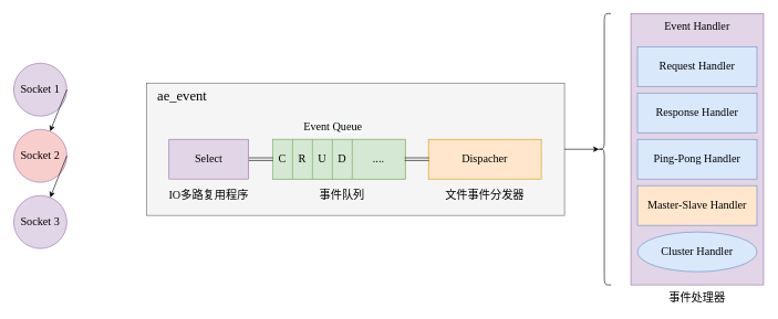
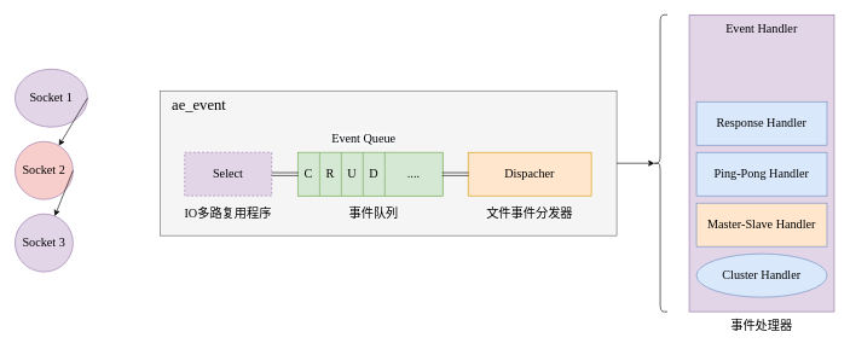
  <mxCell id="0" />
  <mxCell id="1" parent="0" />
- <mxCell id="2" value="Socket 1" style="ellipse;whiteSpace=wrap;html=1;aspect=fixed;fillColor=#e1d5e7;strokeColor=#9673a6;fontSize=17;fontFamily=Comic Sans MS;" vertex="1" parent="1"><mxGeometry x="20" y="95" width="80" height="80" as="geometry" /></mxCell>
+ <mxCell id="2" value="Socket 1" style="ellipse;whiteSpace=wrap;html=1;aspect=fixed;fillColor=#e1d5e7;strokeColor=#9673a6;fontSize=17;fontFamily=Comic Sans MS;" vertex="1" parent="1"><mxGeometry x="20" y="95" width="100" height="80" as="geometry" /></mxCell>
  <mxCell id="3" value="Socket 2" style="ellipse;whiteSpace=wrap;html=1;aspect=fixed;fillColor=#f8cecc;strokeColor=#9673a6;fontSize=17;fontFamily=Comic Sans MS;" vertex="1" parent="1"><mxGeometry x="20" y="195" width="80" height="80" as="geometry" /></mxCell>
  <mxCell id="4" value="Socket 3" style="ellipse;whiteSpace=wrap;html=1;aspect=fixed;fillColor=#e1d5e7;strokeColor=#9673a6;fontSize=17;fontFamily=Comic Sans MS;" vertex="1" parent="1"><mxGeometry x="20" y="295" width="80" height="80" as="geometry" /></mxCell>
  <mxCell id="5" value="" style="rounded=0;whiteSpace=wrap;html=1;fontFamily=Comic Sans MS;fontSize=17;fillColor=#f5f5f5;strokeColor=#666666;fontColor=#333333;" vertex="1" parent="1"><mxGeometry x="220" y="125" width="630" height="200" as="geometry" /></mxCell>
  <mxCell id="6" value="&lt;font style=&quot;font-size: 21px&quot;&gt;ae_event&lt;/font&gt;" style="text;html=1;strokeColor=none;fillColor=none;align=center;verticalAlign=middle;whiteSpace=wrap;rounded=0;fontFamily=Comic Sans MS;fontSize=17;" vertex="1" parent="1"><mxGeometry x="254" y="135" width="40" height="20" as="geometry" /></mxCell>
- <mxCell id="7" value="Select" style="rounded=0;whiteSpace=wrap;html=1;fontFamily=Comic Sans MS;fontSize=17;fillColor=#e1d5e7;strokeColor=#9673a6;" vertex="1" parent="1"><mxGeometry x="254" y="210" width="120" height="60" as="geometry" /></mxCell>
+ <mxCell id="7" value="Select" style="rounded=0;whiteSpace=wrap;html=1;fontFamily=Comic Sans MS;fontSize=17;fillColor=#e1d5e7;strokeColor=#9673a6;dashed=1;" vertex="1" parent="1"><mxGeometry x="254" y="210" width="120" height="60" as="geometry" /></mxCell>
  <mxCell id="8" value="Dispacher" style="rounded=0;whiteSpace=wrap;html=1;fontFamily=Comic Sans MS;fontSize=17;fillColor=#ffe6cc;strokeColor=#d79b00;" vertex="1" parent="1"><mxGeometry x="645" y="210" width="170" height="60" as="geometry" /></mxCell>
  <mxCell id="9" value="" style="endArrow=classic;html=1;fontFamily=Comic Sans MS;fontSize=17;exitX=1;exitY=0.5;exitDx=0;exitDy=0;" edge="1" parent="1" source="2" target="3"><mxGeometry width="50" height="50" relative="1" as="geometry"><mxPoint x="120" y="85" as="sourcePoint" /><mxPoint x="170" y="35" as="targetPoint" /></mxGeometry></mxCell>
  <mxCell id="10" value="" style="endArrow=classic;html=1;fontFamily=Comic Sans MS;fontSize=17;exitX=1;exitY=0.5;exitDx=0;exitDy=0;" edge="1" parent="1" source="3" target="4"><mxGeometry width="50" height="50" relative="1" as="geometry"><mxPoint x="130" y="335" as="sourcePoint" /><mxPoint x="180" y="285" as="targetPoint" /></mxGeometry></mxCell>
  <mxCell id="11" value="&lt;span style=&quot;color: rgb(0, 0, 0); font-family: &amp;quot;comic sans ms&amp;quot;; font-size: 17px; font-style: normal; font-weight: 400; letter-spacing: normal; text-align: center; text-indent: 0px; text-transform: none; word-spacing: 0px; background-color: rgb(248, 249, 250); display: inline; float: none;&quot;&gt;Event Queue&lt;/span&gt;" style="text;whiteSpace=wrap;html=1;fontSize=17;fontFamily=Comic Sans MS;" vertex="1" parent="1"><mxGeometry x="455" y="175" width="110" height="40" as="geometry" /></mxCell>
  <mxCell id="12" value="" style="group;fillColor=#d5e8d4;strokeColor=#82b366;container=0;" vertex="1" connectable="0" parent="1"><mxGeometry x="410" y="210" width="200" height="60" as="geometry" /></mxCell>
  <mxCell id="13" value="C" style="rounded=0;whiteSpace=wrap;html=1;fontFamily=Comic Sans MS;fontSize=17;fillColor=#d5e8d4;strokeColor=#82b366;" vertex="1" parent="1"><mxGeometry x="410" y="210" width="30" height="60" as="geometry" /></mxCell>
  <mxCell id="14" value="R" style="rounded=0;whiteSpace=wrap;html=1;fontFamily=Comic Sans MS;fontSize=17;fillColor=#d5e8d4;strokeColor=#82b366;" vertex="1" parent="1"><mxGeometry x="440" y="210" width="30" height="60" as="geometry" /></mxCell>
  <mxCell id="15" value="U" style="rounded=0;whiteSpace=wrap;html=1;fontFamily=Comic Sans MS;fontSize=17;fillColor=#d5e8d4;strokeColor=#82b366;" vertex="1" parent="1"><mxGeometry x="470" y="210" width="30" height="60" as="geometry" /></mxCell>
  <mxCell id="16" value="D" style="rounded=0;whiteSpace=wrap;html=1;fontFamily=Comic Sans MS;fontSize=17;fillColor=#d5e8d4;strokeColor=#82b366;" vertex="1" parent="1"><mxGeometry x="500" y="210" width="30" height="60" as="geometry" /></mxCell>
  <mxCell id="17" value="...." style="rounded=0;whiteSpace=wrap;html=1;fontFamily=Comic Sans MS;fontSize=17;fillColor=#d5e8d4;strokeColor=#82b366;" vertex="1" parent="1"><mxGeometry x="530" y="210" width="80" height="60" as="geometry" /></mxCell>
  <mxCell id="18" value="IO多路复用程序" style="text;html=1;strokeColor=none;fillColor=none;align=center;verticalAlign=middle;whiteSpace=wrap;rounded=0;fontFamily=Comic Sans MS;fontSize=17;" vertex="1" parent="1"><mxGeometry x="246" y="285" width="136" height="20" as="geometry" /></mxCell>
  <mxCell id="19" value="事件队列" style="text;html=1;strokeColor=none;fillColor=none;align=center;verticalAlign=middle;whiteSpace=wrap;rounded=0;fontFamily=Comic Sans MS;fontSize=17;" vertex="1" parent="1"><mxGeometry x="447" y="285" width="136" height="20" as="geometry" /></mxCell>
  <mxCell id="20" value="文件事件分发器" style="text;html=1;strokeColor=none;fillColor=none;align=center;verticalAlign=middle;whiteSpace=wrap;rounded=0;fontFamily=Comic Sans MS;fontSize=17;" vertex="1" parent="1"><mxGeometry x="662" y="285" width="136" height="20" as="geometry" /></mxCell>
  <mxCell id="21" value="" style="shape=partialRectangle;whiteSpace=wrap;html=1;left=0;right=0;fillColor=none;fontFamily=Comic Sans MS;fontSize=17;" vertex="1" parent="1"><mxGeometry x="375" y="238" width="35" height="4" as="geometry" /></mxCell>
  <mxCell id="22" value="" style="shape=partialRectangle;whiteSpace=wrap;html=1;left=0;right=0;fillColor=none;fontFamily=Comic Sans MS;fontSize=17;" vertex="1" parent="1"><mxGeometry x="610" y="238" width="35" height="4" as="geometry" /></mxCell>
  <mxCell id="23" value="" style="rounded=0;whiteSpace=wrap;html=1;fontFamily=Comic Sans MS;fontSize=17;fillColor=#e1d5e7;strokeColor=#9673a6;" vertex="1" parent="1"><mxGeometry x="950" y="20" width="200" height="410" as="geometry" /></mxCell>
  <mxCell id="24" value="事件处理器" style="text;html=1;strokeColor=none;fillColor=none;align=center;verticalAlign=middle;whiteSpace=wrap;rounded=0;fontFamily=Comic Sans MS;fontSize=17;" vertex="1" parent="1"><mxGeometry x="980" y="440" width="140" height="20" as="geometry" /></mxCell>
  <mxCell id="25" value="Event Handler" style="text;html=1;strokeColor=none;fillColor=none;align=center;verticalAlign=middle;whiteSpace=wrap;rounded=0;fontFamily=Comic Sans MS;fontSize=17;" vertex="1" parent="1"><mxGeometry x="980" y="30" width="140" height="20" as="geometry" /></mxCell>
- <mxCell id="26" value="Request Handler" style="rounded=0;whiteSpace=wrap;html=1;fontFamily=Comic Sans MS;fontSize=17;fillColor=#dae8fc;strokeColor=#6c8ebf;" vertex="1" parent="1"><mxGeometry x="960" y="70" width="180" height="60" as="geometry" /></mxCell>
  <mxCell id="27" value="Response Handler" style="rounded=0;whiteSpace=wrap;html=1;fontFamily=Comic Sans MS;fontSize=17;fillColor=#dae8fc;strokeColor=#6c8ebf;" vertex="1" parent="1"><mxGeometry x="960" y="140" width="180" height="60" as="geometry" /></mxCell>
  <mxCell id="28" value="Ping-Pong Handler" style="rounded=0;whiteSpace=wrap;html=1;fontFamily=Comic Sans MS;fontSize=17;fillColor=#dae8fc;strokeColor=#6c8ebf;" vertex="1" parent="1"><mxGeometry x="960" y="210" width="180" height="60" as="geometry" /></mxCell>
  <mxCell id="29" value="Master-Slave Handler" style="rounded=0;whiteSpace=wrap;html=1;fontFamily=Comic Sans MS;fontSize=17;fillColor=#ffe6cc;strokeColor=#6c8ebf;" vertex="1" parent="1"><mxGeometry x="960" y="280" width="180" height="60" as="geometry" /></mxCell>
  <mxCell id="30" value="Cluster Handler" style="ellipse;whiteSpace=wrap;html=1;fontFamily=Comic Sans MS;fontSize=17;fillColor=#dae8fc;strokeColor=#6c8ebf;" vertex="1" parent="1"><mxGeometry x="960" y="350" width="180" height="60" as="geometry" /></mxCell>
  <mxCell id="31" value="" style="shape=curlyBracket;whiteSpace=wrap;html=1;rounded=1;fontFamily=Comic Sans MS;fontSize=17;" vertex="1" parent="1"><mxGeometry x="900" y="20" width="20" height="410" as="geometry" /></mxCell>
  <mxCell id="32" value="" style="endArrow=classic;html=1;fontFamily=Comic Sans MS;fontSize=17;exitX=1;exitY=0.5;exitDx=0;exitDy=0;entryX=0.1;entryY=0.5;entryDx=0;entryDy=0;entryPerimeter=0;" edge="1" parent="1" source="5" target="31"><mxGeometry width="50" height="50" relative="1" as="geometry"><mxPoint x="730" y="475" as="sourcePoint" /><mxPoint x="780" y="425" as="targetPoint" /></mxGeometry></mxCell>
